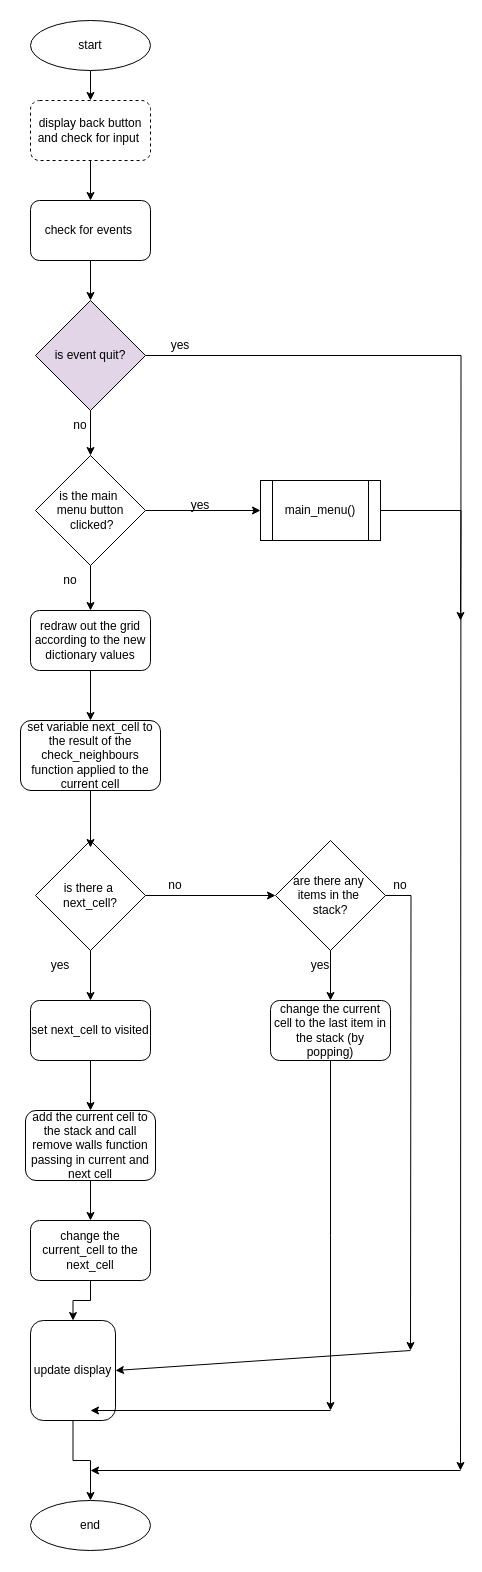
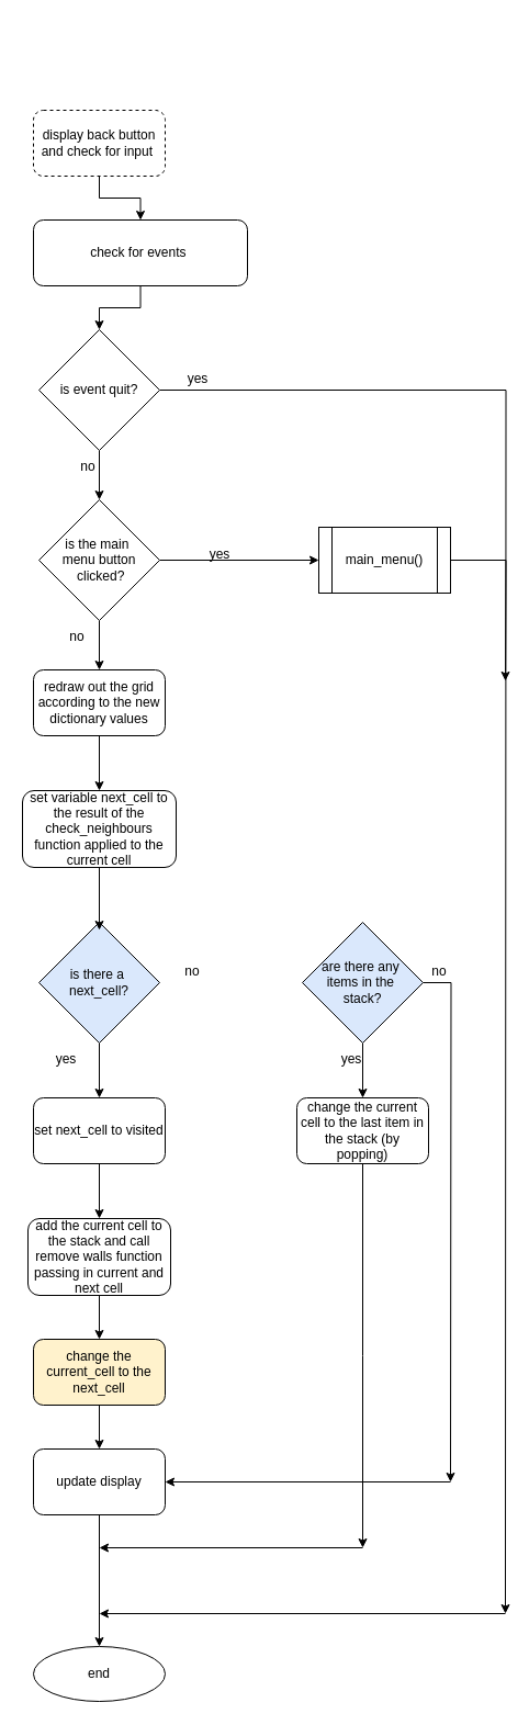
  <mxCell id="0" />
  <mxCell id="1" parent="0" />
- <mxCell id="2" style="edgeStyle=orthogonalEdgeStyle;rounded=0;orthogonalLoop=1;jettySize=auto;html=1;" edge="1" parent="1" source="3" target="11"><mxGeometry relative="1" as="geometry" /></mxCell>
- <mxCell id="3" value="start" style="ellipse;whiteSpace=wrap;html=1;" parent="1" vertex="1"><mxGeometry x="30" y="20" width="120" height="50" as="geometry" /></mxCell>
  <mxCell id="4" value="set variable next_cell to the result of the check_neighbours function applied to the current cell" style="rounded=1;whiteSpace=wrap;html=1;" parent="1" vertex="1"><mxGeometry x="20" y="720" width="140" height="70" as="geometry" /></mxCell>
  <mxCell id="5" style="edgeStyle=orthogonalEdgeStyle;rounded=0;orthogonalLoop=1;jettySize=auto;html=1;exitX=0.5;exitY=1;exitDx=0;exitDy=0;entryX=0.5;entryY=0;entryDx=0;entryDy=0;" edge="1" parent="1" source="7" target="9"><mxGeometry relative="1" as="geometry" /></mxCell>
- <mxCell id="6" style="edgeStyle=orthogonalEdgeStyle;rounded=0;orthogonalLoop=1;jettySize=auto;html=1;exitX=1;exitY=0.5;exitDx=0;exitDy=0;entryX=0;entryY=0.5;entryDx=0;entryDy=0;" edge="1" parent="1" source="7" target="30"><mxGeometry relative="1" as="geometry" /></mxCell>
- <mxCell id="7" value="is there a&amp;nbsp;&lt;div&gt;next_cell?&lt;/div&gt;" style="rhombus;whiteSpace=wrap;html=1;" parent="1" vertex="1"><mxGeometry x="35" y="840" width="110" height="110" as="geometry" /></mxCell>
+ <mxCell id="7" value="is there a&amp;nbsp;&lt;div&gt;next_cell?&lt;/div&gt;" style="rhombus;whiteSpace=wrap;html=1;fillColor=#dae8fc;" parent="1" vertex="1"><mxGeometry x="35" y="840" width="110" height="110" as="geometry" /></mxCell>
  <mxCell id="8" style="edgeStyle=orthogonalEdgeStyle;rounded=0;orthogonalLoop=1;jettySize=auto;html=1;" edge="1" parent="1" source="9" target="25"><mxGeometry relative="1" as="geometry" /></mxCell>
  <mxCell id="9" value="set next_cell to visited" style="rounded=1;whiteSpace=wrap;html=1;" parent="1" vertex="1"><mxGeometry x="30" y="1000" width="120" height="60" as="geometry" /></mxCell>
  <mxCell id="10" style="edgeStyle=orthogonalEdgeStyle;rounded=0;orthogonalLoop=1;jettySize=auto;html=1;exitX=0.5;exitY=1;exitDx=0;exitDy=0;" edge="1" parent="1" source="11" target="13"><mxGeometry relative="1" as="geometry" /></mxCell>
  <mxCell id="11" value="display back button and check for input&amp;nbsp;" style="rounded=1;whiteSpace=wrap;html=1;dashed=1;" vertex="1" parent="1"><mxGeometry x="30" y="100" width="120" height="60" as="geometry" /></mxCell>
  <mxCell id="12" style="edgeStyle=orthogonalEdgeStyle;rounded=0;orthogonalLoop=1;jettySize=auto;html=1;exitX=0.5;exitY=1;exitDx=0;exitDy=0;" edge="1" parent="1" source="13" target="16"><mxGeometry relative="1" as="geometry" /></mxCell>
- <mxCell id="13" value="check for events&amp;nbsp;" style="rounded=1;whiteSpace=wrap;html=1;" vertex="1" parent="1"><mxGeometry x="30" y="200" width="120" height="60" as="geometry" /></mxCell>
+ <mxCell id="13" value="check for events&amp;nbsp;" style="rounded=1;whiteSpace=wrap;html=1;" vertex="1" parent="1"><mxGeometry x="30" y="200" width="195" height="60" as="geometry" /></mxCell>
  <mxCell id="14" style="edgeStyle=orthogonalEdgeStyle;rounded=0;orthogonalLoop=1;jettySize=auto;html=1;exitX=1;exitY=0.5;exitDx=0;exitDy=0;" edge="1" parent="1" source="16"><mxGeometry relative="1" as="geometry"><mxPoint x="460" y="1470" as="targetPoint" /></mxGeometry></mxCell>
  <mxCell id="15" style="edgeStyle=orthogonalEdgeStyle;rounded=0;orthogonalLoop=1;jettySize=auto;html=1;exitX=0.5;exitY=1;exitDx=0;exitDy=0;" edge="1" parent="1" source="16" target="21"><mxGeometry relative="1" as="geometry" /></mxCell>
- <mxCell id="16" value="is event quit?" style="rhombus;whiteSpace=wrap;html=1;fillColor=#e1d5e7;" vertex="1" parent="1"><mxGeometry x="35" y="300" width="110" height="110" as="geometry" /></mxCell>
+ <mxCell id="16" value="is event quit?" style="rhombus;whiteSpace=wrap;html=1;" vertex="1" parent="1"><mxGeometry x="35" y="300" width="110" height="110" as="geometry" /></mxCell>
  <mxCell id="17" value="end" style="ellipse;whiteSpace=wrap;html=1;" vertex="1" parent="1"><mxGeometry x="30" y="1500" width="120" height="50" as="geometry" /></mxCell>
  <mxCell id="18" style="edgeStyle=orthogonalEdgeStyle;rounded=0;orthogonalLoop=1;jettySize=auto;html=1;exitX=0.5;exitY=1;exitDx=0;exitDy=0;" edge="1" parent="1" source="17" target="17"><mxGeometry relative="1" as="geometry" /></mxCell>
  <mxCell id="19" style="edgeStyle=orthogonalEdgeStyle;rounded=0;orthogonalLoop=1;jettySize=auto;html=1;entryX=0;entryY=0.5;entryDx=0;entryDy=0;" edge="1" parent="1" source="21" target="39"><mxGeometry relative="1" as="geometry" /></mxCell>
  <mxCell id="20" style="edgeStyle=orthogonalEdgeStyle;rounded=0;orthogonalLoop=1;jettySize=auto;html=1;exitX=0.5;exitY=1;exitDx=0;exitDy=0;" edge="1" parent="1" source="21" target="23"><mxGeometry relative="1" as="geometry" /></mxCell>
  <mxCell id="21" value="is the main&amp;nbsp;&lt;div&gt;menu button&lt;/div&gt;&lt;div&gt;&amp;nbsp;clicked?&lt;/div&gt;" style="rhombus;whiteSpace=wrap;html=1;" vertex="1" parent="1"><mxGeometry x="35" y="455" width="110" height="110" as="geometry" /></mxCell>
  <mxCell id="22" style="edgeStyle=orthogonalEdgeStyle;rounded=0;orthogonalLoop=1;jettySize=auto;html=1;exitX=0.5;exitY=1;exitDx=0;exitDy=0;entryX=0.5;entryY=0;entryDx=0;entryDy=0;" edge="1" parent="1" source="23" target="4"><mxGeometry relative="1" as="geometry" /></mxCell>
  <mxCell id="23" value="redraw out the grid according to the new dictionary values" style="rounded=1;whiteSpace=wrap;html=1;" vertex="1" parent="1"><mxGeometry x="30" y="610" width="120" height="60" as="geometry" /></mxCell>
  <mxCell id="24" style="edgeStyle=orthogonalEdgeStyle;rounded=0;orthogonalLoop=1;jettySize=auto;html=1;" edge="1" parent="1" source="25" target="27"><mxGeometry relative="1" as="geometry" /></mxCell>
  <mxCell id="25" value="add the current cell to the stack and call remove walls function passing in current and next cell" style="rounded=1;whiteSpace=wrap;html=1;" vertex="1" parent="1"><mxGeometry x="25" y="1110" width="130" height="70" as="geometry" /></mxCell>
  <mxCell id="26" style="edgeStyle=orthogonalEdgeStyle;rounded=0;orthogonalLoop=1;jettySize=auto;html=1;" edge="1" parent="1" source="27" target="35"><mxGeometry relative="1" as="geometry" /></mxCell>
- <mxCell id="27" value="change the current_cell to the next_cell" style="rounded=1;whiteSpace=wrap;html=1;" vertex="1" parent="1"><mxGeometry x="30" y="1220" width="120" height="60" as="geometry" /></mxCell>
+ <mxCell id="27" value="change the current_cell to the next_cell" style="rounded=1;whiteSpace=wrap;html=1;fillColor=#fff2cc;" vertex="1" parent="1"><mxGeometry x="30" y="1220" width="120" height="60" as="geometry" /></mxCell>
  <mxCell id="28" style="edgeStyle=orthogonalEdgeStyle;rounded=0;orthogonalLoop=1;jettySize=auto;html=1;exitX=0.5;exitY=1;exitDx=0;exitDy=0;" edge="1" parent="1" source="30" target="33"><mxGeometry relative="1" as="geometry" /></mxCell>
  <mxCell id="29" style="edgeStyle=orthogonalEdgeStyle;rounded=0;orthogonalLoop=1;jettySize=auto;html=1;exitX=1;exitY=0.5;exitDx=0;exitDy=0;" edge="1" parent="1" source="30"><mxGeometry relative="1" as="geometry"><mxPoint x="410" y="1350" as="targetPoint" /></mxGeometry></mxCell>
- <mxCell id="30" value="are there any&amp;nbsp;&lt;div&gt;items in the&amp;nbsp;&lt;/div&gt;&lt;div&gt;stack?&lt;/div&gt;" style="rhombus;whiteSpace=wrap;html=1;" vertex="1" parent="1"><mxGeometry x="275" y="840" width="110" height="110" as="geometry" /></mxCell>
+ <mxCell id="30" value="are there any&amp;nbsp;&lt;div&gt;items in the&amp;nbsp;&lt;/div&gt;&lt;div&gt;stack?&lt;/div&gt;" style="rhombus;whiteSpace=wrap;html=1;fillColor=#dae8fc;" vertex="1" parent="1"><mxGeometry x="275" y="840" width="110" height="110" as="geometry" /></mxCell>
  <mxCell id="31" value="yes" style="text;html=1;align=center;verticalAlign=middle;whiteSpace=wrap;rounded=0;" vertex="1" parent="1"><mxGeometry x="30" y="950" width="60" height="30" as="geometry" /></mxCell>
  <mxCell id="32" style="edgeStyle=orthogonalEdgeStyle;rounded=0;orthogonalLoop=1;jettySize=auto;html=1;exitX=0.5;exitY=1;exitDx=0;exitDy=0;" edge="1" parent="1" source="33"><mxGeometry relative="1" as="geometry"><mxPoint x="330" y="1410" as="targetPoint" /></mxGeometry></mxCell>
  <mxCell id="33" value="change the current cell to the last item in the stack (by popping)" style="rounded=1;whiteSpace=wrap;html=1;" vertex="1" parent="1"><mxGeometry x="270" y="1000" width="120" height="60" as="geometry" /></mxCell>
  <mxCell id="34" style="edgeStyle=orthogonalEdgeStyle;rounded=0;orthogonalLoop=1;jettySize=auto;html=1;" edge="1" parent="1" source="35" target="17"><mxGeometry relative="1" as="geometry" /></mxCell>
- <mxCell id="35" value="update display" style="rounded=1;whiteSpace=wrap;html=1;" vertex="1" parent="1"><mxGeometry x="30" y="1320" width="85" height="100" as="geometry" /></mxCell>
+ <mxCell id="35" value="update display" style="rounded=1;whiteSpace=wrap;html=1;" vertex="1" parent="1"><mxGeometry x="30" y="1320" width="120" height="60" as="geometry" /></mxCell>
  <mxCell id="36" value="" style="endArrow=classic;html=1;rounded=0;" edge="1" parent="1"><mxGeometry width="50" height="50" relative="1" as="geometry"><mxPoint x="460" y="1470" as="sourcePoint" /><mxPoint x="90" y="1470" as="targetPoint" /></mxGeometry></mxCell>
  <mxCell id="37" value="" style="endArrow=classic;html=1;rounded=0;" edge="1" parent="1"><mxGeometry width="50" height="50" relative="1" as="geometry"><mxPoint x="330" y="1410" as="sourcePoint" /><mxPoint x="90" y="1410" as="targetPoint" /></mxGeometry></mxCell>
  <mxCell id="38" style="edgeStyle=orthogonalEdgeStyle;rounded=0;orthogonalLoop=1;jettySize=auto;html=1;exitX=1;exitY=0.5;exitDx=0;exitDy=0;" edge="1" parent="1" source="39"><mxGeometry relative="1" as="geometry"><mxPoint x="460" y="620" as="targetPoint" /></mxGeometry></mxCell>
- <mxCell id="39" value="main_menu()" style="shape=process;whiteSpace=wrap;html=1;backgroundOutline=1;" vertex="1" parent="1"><mxGeometry x="260" y="480" width="120" height="60" as="geometry" /></mxCell>
+ <mxCell id="39" value="main_menu()" style="shape=process;whiteSpace=wrap;html=1;backgroundOutline=1;" vertex="1" parent="1"><mxGeometry x="290" y="480" width="120" height="60" as="geometry" /></mxCell>
  <mxCell id="40" value="yes" style="text;html=1;align=center;verticalAlign=middle;whiteSpace=wrap;rounded=0;" vertex="1" parent="1"><mxGeometry x="170" y="490" width="60" height="30" as="geometry" /></mxCell>
  <mxCell id="41" value="yes" style="text;html=1;align=center;verticalAlign=middle;whiteSpace=wrap;rounded=0;" vertex="1" parent="1"><mxGeometry x="150" y="330" width="60" height="30" as="geometry" /></mxCell>
  <mxCell id="42" value="no" style="text;html=1;align=center;verticalAlign=middle;whiteSpace=wrap;rounded=0;" vertex="1" parent="1"><mxGeometry x="50" y="410" width="60" height="30" as="geometry" /></mxCell>
  <mxCell id="43" value="no" style="text;html=1;align=center;verticalAlign=middle;whiteSpace=wrap;rounded=0;" vertex="1" parent="1"><mxGeometry x="40" y="565" width="60" height="30" as="geometry" /></mxCell>
  <mxCell id="44" style="edgeStyle=orthogonalEdgeStyle;rounded=0;orthogonalLoop=1;jettySize=auto;html=1;exitX=0.5;exitY=1;exitDx=0;exitDy=0;entryX=0.5;entryY=0.064;entryDx=0;entryDy=0;entryPerimeter=0;" edge="1" parent="1" source="4" target="7"><mxGeometry relative="1" as="geometry" /></mxCell>
  <mxCell id="45" value="no" style="text;html=1;align=center;verticalAlign=middle;whiteSpace=wrap;rounded=0;" vertex="1" parent="1"><mxGeometry x="145" y="870" width="60" height="30" as="geometry" /></mxCell>
  <mxCell id="46" value="" style="endArrow=classic;html=1;rounded=0;entryX=1;entryY=0.5;entryDx=0;entryDy=0;" edge="1" parent="1" target="35"><mxGeometry width="50" height="50" relative="1" as="geometry"><mxPoint x="410" y="1350" as="sourcePoint" /><mxPoint x="230" y="1090" as="targetPoint" /></mxGeometry></mxCell>
  <mxCell id="47" value="yes" style="text;html=1;align=center;verticalAlign=middle;whiteSpace=wrap;rounded=0;" vertex="1" parent="1"><mxGeometry x="290" y="950" width="60" height="30" as="geometry" /></mxCell>
  <mxCell id="48" value="no" style="text;html=1;align=center;verticalAlign=middle;whiteSpace=wrap;rounded=0;" vertex="1" parent="1"><mxGeometry x="370" y="870" width="60" height="30" as="geometry" /></mxCell>
